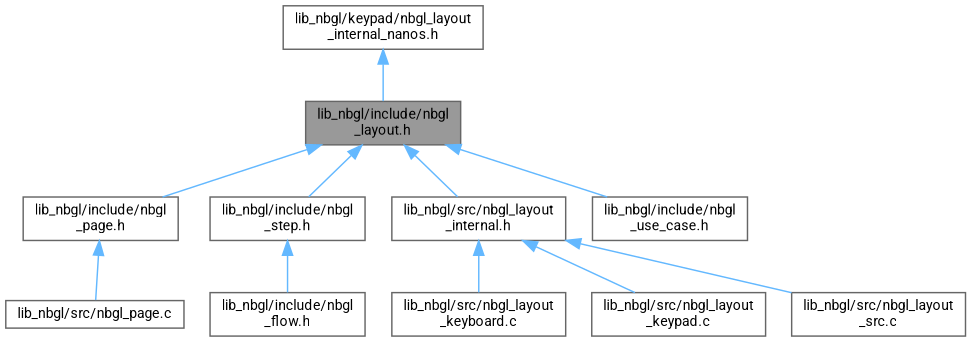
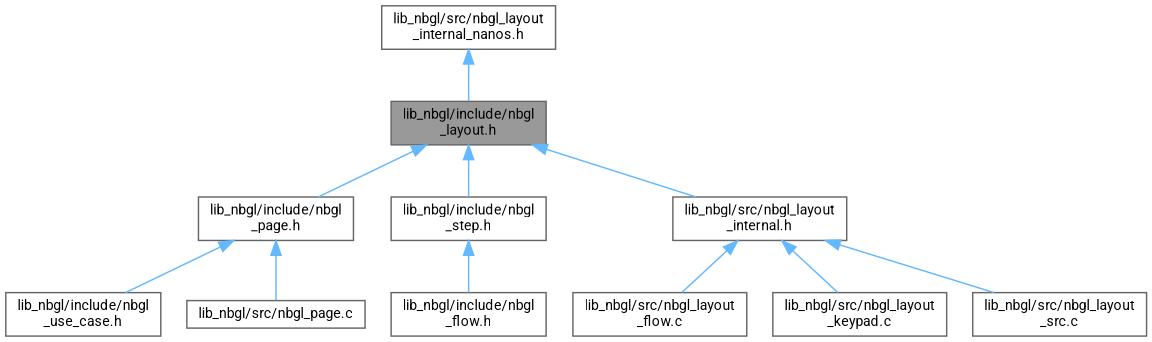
  digraph {
    fontname=Roboto
    node [color=grey40 fillcolor=white fontname=Roboto fontsize=10 shape=box style=filled]
    edge [color=steelblue1 dir=back fontname=Roboto fontsize=10 labelfontname=Helvetica labelfontsize=10 style=solid]
    n1 [color=gray40 fillcolor=grey60 fontcolor=black height=0.2 label="lib_nbgl/include/nbgl\l_layout.h" width=0.4]
    n2 [height=0.2 label="lib_nbgl/include/nbgl\l_page.h" width=0.4]
    n3 [height=0.2 label="lib_nbgl/include/nbgl\l_step.h" width=0.4]
    n4 [height=0.2 label="lib_nbgl/src/nbgl_layout\l_internal.h" width=0.4]
    n5 [height=0.2 label="lib_nbgl/include/nbgl\l_use_case.h" width=0.4]
    n6 [height=0.2 label="lib_nbgl/src/nbgl_page.c" width=0.4]
    n7 [height=0.2 label="lib_nbgl/include/nbgl\l_flow.h" width=0.4]
-   n8 [height=0.2 label="lib_nbgl/src/nbgl_layout\l_keyboard.c" width=0.4]
+   n8 [height=0.2 label="lib_nbgl/src/nbgl_layout\l_flow.c" width=0.4]
    n9 [height=0.2 label="lib_nbgl/src/nbgl_layout\l_keypad.c" width=0.4]
    n10 [height=0.2 label="lib_nbgl/src/nbgl_layout\l_src.c" width=0.4]
-   n11 [height=0.2 label="lib_nbgl/keypad/nbgl_layout\l_internal_nanos.h" width=0.4]
+   n11 [height=0.2 label="lib_nbgl/src/nbgl_layout\l_internal_nanos.h" width=0.4]
    n1 -> n2
    n1 -> n3
    n1 -> n4
-   n1 -> n5
+   n2 -> n5
    n2 -> n6
    n3 -> n7
    n4 -> n8
    n4 -> n9
    n4 -> n10
    n11 -> n1
  }
